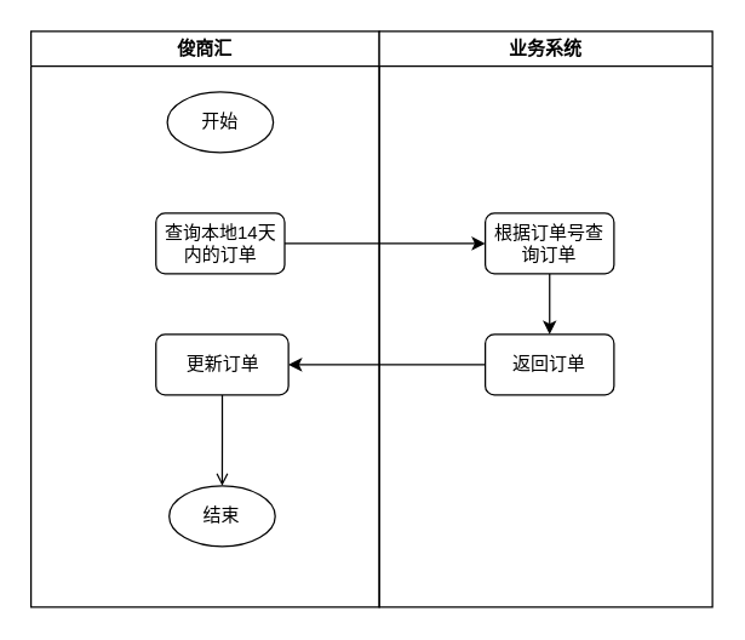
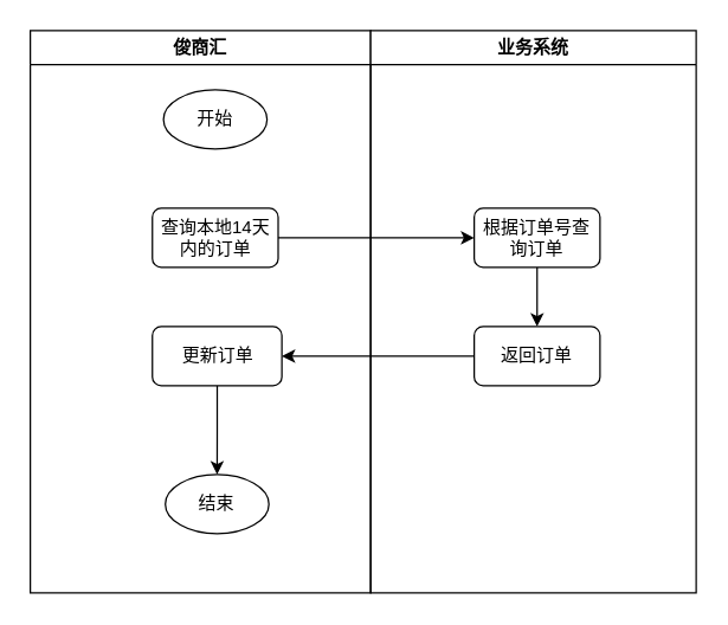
  <mxCell id="0" />
  <mxCell id="1" parent="0" />
  <mxCell id="2" value="俊商汇" style="swimlane;whiteSpace=wrap;html=1;" vertex="1" parent="1"><mxGeometry x="20" y="20" width="230" height="380" as="geometry" /></mxCell>
  <mxCell id="3" value="开始" style="ellipse;whiteSpace=wrap;html=1;" vertex="1" parent="2"><mxGeometry x="90" y="40" width="70" height="40" as="geometry" /></mxCell>
  <mxCell id="4" value="查询本地14天内的订单" style="rounded=1;whiteSpace=wrap;html=1;" vertex="1" parent="2"><mxGeometry x="82.5" y="120" width="85" height="40" as="geometry" /></mxCell>
- <mxCell id="5" style="edgeStyle=orthogonalEdgeStyle;rounded=0;orthogonalLoop=1;jettySize=auto;html=1;entryX=0.5;entryY=0;entryDx=0;entryDy=0;endArrow=open;" edge="1" parent="2" source="6" target="7"><mxGeometry relative="1" as="geometry" /></mxCell>
+ <mxCell id="5" style="edgeStyle=orthogonalEdgeStyle;rounded=0;orthogonalLoop=1;jettySize=auto;html=1;entryX=0.5;entryY=0;entryDx=0;entryDy=0;" edge="1" parent="2" source="6" target="7"><mxGeometry relative="1" as="geometry" /></mxCell>
  <mxCell id="6" value="更新订单" style="rounded=1;whiteSpace=wrap;html=1;" vertex="1" parent="2"><mxGeometry x="82.5" y="200" width="87.5" height="40" as="geometry" /></mxCell>
  <mxCell id="7" value="结束" style="ellipse;whiteSpace=wrap;html=1;" vertex="1" parent="2"><mxGeometry x="91.25" y="300" width="70" height="40" as="geometry" /></mxCell>
  <mxCell id="8" value="业务系统" style="swimlane;whiteSpace=wrap;html=1;" vertex="1" parent="1"><mxGeometry x="250" y="20" width="220" height="380" as="geometry" /></mxCell>
  <mxCell id="9" style="edgeStyle=orthogonalEdgeStyle;rounded=0;orthogonalLoop=1;jettySize=auto;html=1;" edge="1" parent="8" source="10" target="11"><mxGeometry relative="1" as="geometry" /></mxCell>
  <mxCell id="10" value="根据订单号查询订单" style="rounded=1;whiteSpace=wrap;html=1;" vertex="1" parent="8"><mxGeometry x="70" y="120" width="85" height="40" as="geometry" /></mxCell>
  <mxCell id="11" value="返回订单" style="rounded=1;whiteSpace=wrap;html=1;" vertex="1" parent="8"><mxGeometry x="70" y="200" width="85" height="40" as="geometry" /></mxCell>
  <mxCell id="12" style="edgeStyle=orthogonalEdgeStyle;rounded=0;orthogonalLoop=1;jettySize=auto;html=1;" edge="1" parent="1" source="4" target="10"><mxGeometry relative="1" as="geometry" /></mxCell>
  <mxCell id="13" style="edgeStyle=orthogonalEdgeStyle;rounded=0;orthogonalLoop=1;jettySize=auto;html=1;entryX=1;entryY=0.5;entryDx=0;entryDy=0;" edge="1" parent="1" source="11" target="6"><mxGeometry relative="1" as="geometry" /></mxCell>
